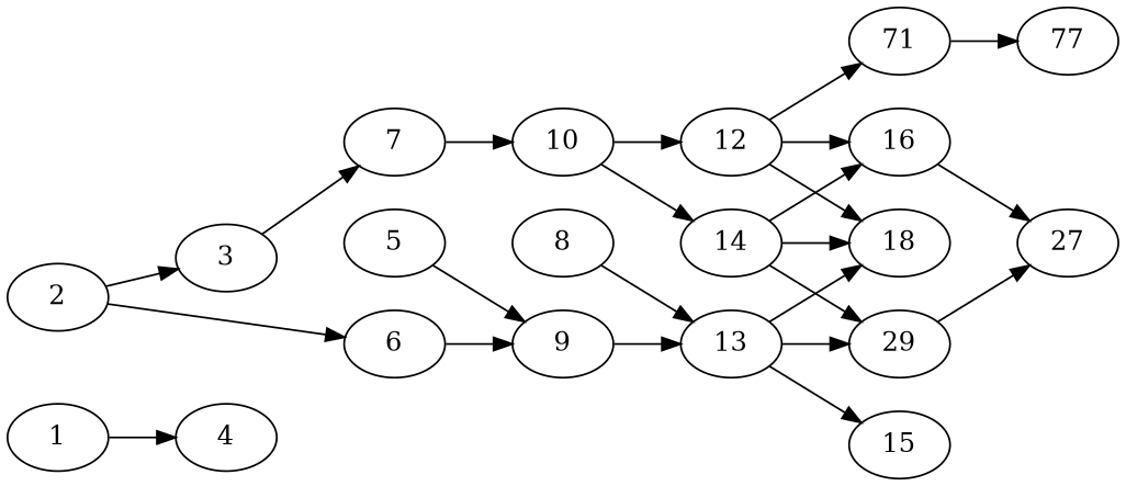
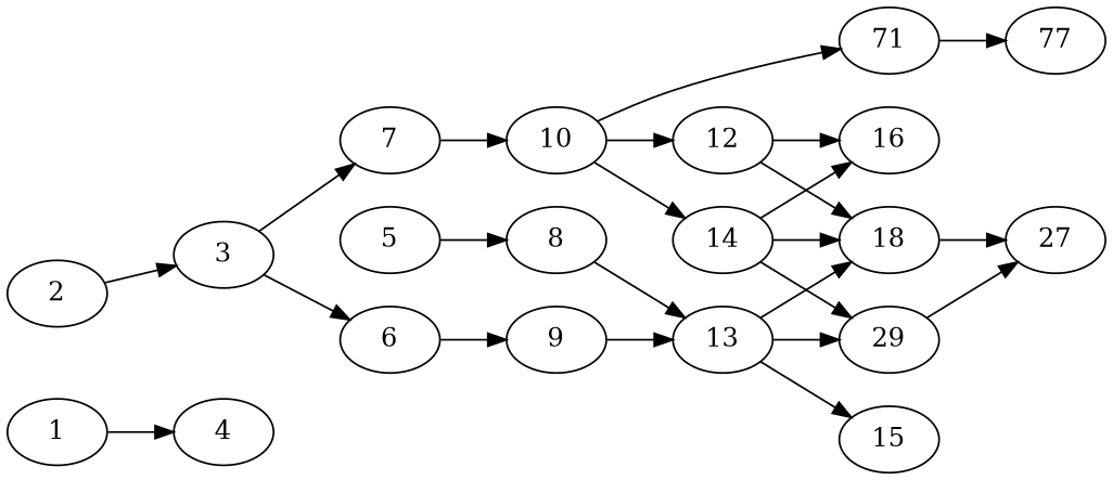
  digraph {
    rankdir=LR
    node [alpha=0.11]
    1 [alpha=0.14 expect_size=6366208]
    4 [alpha=0.00 expect_size=28939264]
    2 [alpha=0.12 expect_size=21553152]
    3 [alpha=0.10 expect_size=42080256]
    6 [alpha=0.15 expect_size=51399680]
    7 [alpha=0.05 expect_size=18021376]
    5 [expect_size=12506112]
    8 [alpha=0.19 expect_size=35077120]
    9 [alpha=0.07 expect_size=42212352]
    10 [alpha=0.03 expect_size=8044544]
    13 [alpha=0.01 expect_size=8825856]
    12 [alpha=0.15 expect_size=27484160]
    n13 [alpha=0.05 expect_size=41793536 label=71]
    14 [alpha=0.18 expect_size=33169408]
    18 [expect_size=12418048]
    15 [expect_size=33566720]
    n17 [alpha=0.04 expect_size=9047040 label=29]
    16 [alpha=0.10 expect_size=13019136]
    n19 [alpha=0.01 expect_size=48854016 label=77]
    n20 [alpha=0.08 expect_size=25228288 label=27]
    1 -> 4
    2 -> 3
-   2 -> 6
+   3 -> 6
    3 -> 7
    6 -> 9
    7 -> 10
-   5 -> 9
+   5 -> 8
    8 -> 13
    9 -> 13
    10 -> 12
-   12 -> n13
+   10 -> n13
    10 -> 14
    13 -> 18
    13 -> 15
    13 -> n17
    12 -> 18
    12 -> 16
    n13 -> n19
    14 -> 18
    14 -> n17
    14 -> 16
    n17 -> n20
-   16 -> n20
+   18 -> n20
  }
